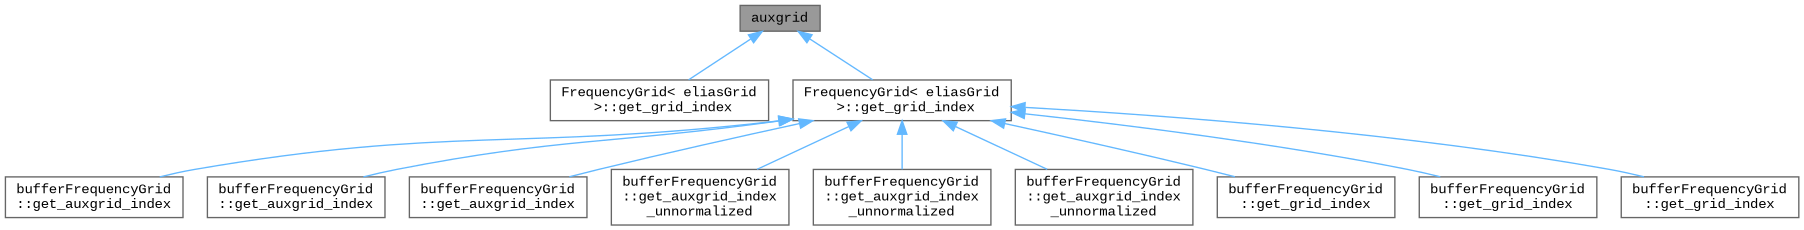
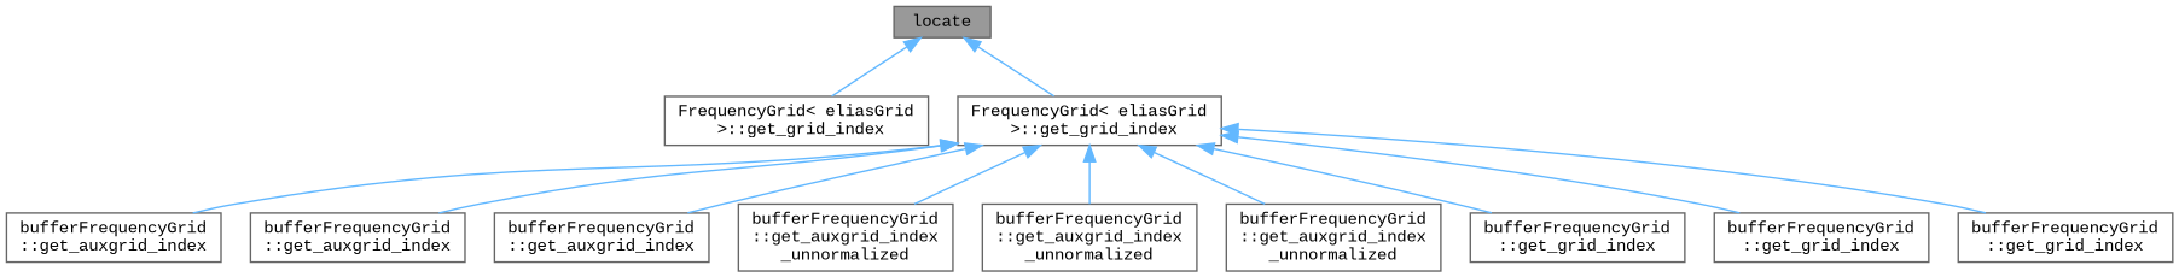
  digraph {
    rankdir=TB
    fontname="Liberation Mono"
    node [color=grey40 fillcolor=white fontname="Liberation Mono" fontsize=10 shape=box style=filled]
    edge [color=steelblue1 dir=back fontname="Liberation Mono" fontsize=10 labelfontname=Helvetica labelfontsize=10 style=solid]
-   n1 [color=gray40 fillcolor=grey60 fontcolor=black height=0.2 label=auxgrid width=0.4]
+   n1 [color=gray40 fillcolor=grey60 fontcolor=black height=0.2 label=locate width=0.4]
    n2 [height=0.2 label="FrequencyGrid\< eliasGrid\l \>::get_grid_index" width=0.4]
    n3 [height=0.2 label="FrequencyGrid\< eliasGrid\l \>::get_grid_index" width=0.4]
    n4 [height=0.2 label="bufferFrequencyGrid\l::get_auxgrid_index" width=0.4]
    n5 [height=0.2 label="bufferFrequencyGrid\l::get_auxgrid_index" width=0.4]
    n6 [height=0.2 label="bufferFrequencyGrid\l::get_auxgrid_index" width=0.4]
    n7 [height=0.2 label="bufferFrequencyGrid\l::get_auxgrid_index\l_unnormalized" width=0.4]
    n8 [height=0.2 label="bufferFrequencyGrid\l::get_auxgrid_index\l_unnormalized" width=0.4]
    n9 [height=0.2 label="bufferFrequencyGrid\l::get_auxgrid_index\l_unnormalized" width=0.4]
    n10 [height=0.2 label="bufferFrequencyGrid\l::get_grid_index" width=0.4]
    n11 [height=0.2 label="bufferFrequencyGrid\l::get_grid_index" width=0.4]
    n12 [height=0.2 label="bufferFrequencyGrid\l::get_grid_index" width=0.4]
    n1 -> n2
    n1 -> n3
    n3 -> n4
    n3 -> n5
    n3 -> n6
    n3 -> n7
    n3 -> n8
    n3 -> n9
    n3 -> n10
    n3 -> n11
    n3 -> n12
  }
